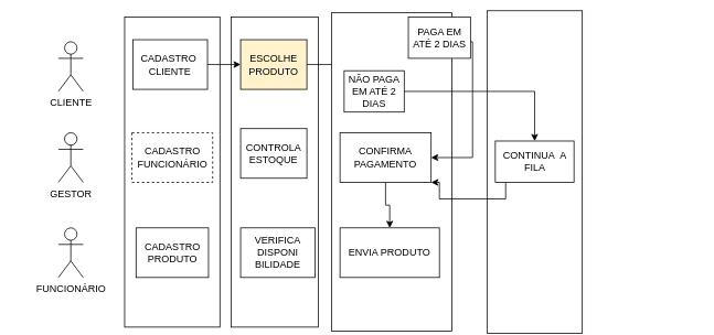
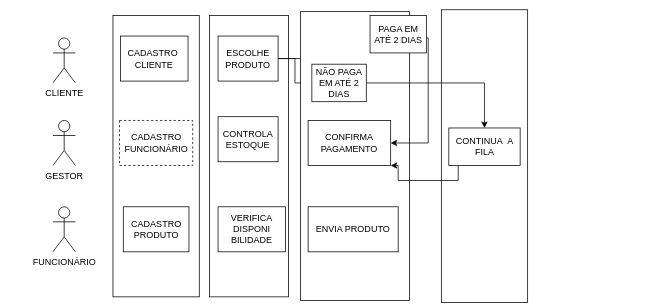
  <mxCell id="0" />
  <mxCell id="1" parent="0" />
  <mxCell id="2" value="" style="rounded=0;whiteSpace=wrap;html=1;rotation=-90;" vertex="1" parent="1"><mxGeometry x="143.75" y="155" width="375" height="105" as="geometry" /></mxCell>
  <mxCell id="3" value="" style="rounded=0;whiteSpace=wrap;html=1;rotation=-90;" vertex="1" parent="1"><mxGeometry x="20" y="150" width="375" height="115" as="geometry" /></mxCell>
  <mxCell id="4" value="CLIENTE" style="shape=umlActor;verticalLabelPosition=bottom;verticalAlign=top;html=1;outlineConnect=0;" vertex="1" parent="1"><mxGeometry x="70" y="50" width="30" height="60" as="geometry" /></mxCell>
  <mxCell id="5" value="GESTOR&lt;br&gt;" style="shape=umlActor;verticalLabelPosition=bottom;verticalAlign=top;html=1;outlineConnect=0;" vertex="1" parent="1"><mxGeometry x="70" y="160" width="30" height="60" as="geometry" /></mxCell>
- <mxCell id="6" style="edgeStyle=orthogonalEdgeStyle;rounded=0;orthogonalLoop=1;jettySize=auto;html=1;" edge="1" parent="1" source="7" target="10"><mxGeometry relative="1" as="geometry" /></mxCell>
  <mxCell id="7" value="CADASTRO&amp;nbsp;&lt;br&gt;CLIENTE" style="rounded=0;whiteSpace=wrap;html=1;" vertex="1" parent="1"><mxGeometry x="160" y="47.5" width="90" height="60" as="geometry" /></mxCell>
  <mxCell id="8" style="edgeStyle=orthogonalEdgeStyle;rounded=0;orthogonalLoop=1;jettySize=auto;html=1;entryX=0;entryY=0.5;entryDx=0;entryDy=0;" edge="1" parent="1" source="10" target="16"><mxGeometry relative="1" as="geometry" /></mxCell>
- <mxCell id="10" value="ESCOLHE PRODUTO" style="rounded=0;whiteSpace=wrap;html=1;fillColor=#fff2cc;" vertex="1" parent="1"><mxGeometry x="290" y="47.5" width="80" height="60" as="geometry" /></mxCell>
+ <mxCell id="9" style="edgeStyle=orthogonalEdgeStyle;rounded=0;orthogonalLoop=1;jettySize=auto;html=1;" edge="1" parent="1" source="10" target="24"><mxGeometry relative="1" as="geometry" /></mxCell>
+ <mxCell id="10" value="ESCOLHE PRODUTO" style="rounded=0;whiteSpace=wrap;html=1;" vertex="1" parent="1"><mxGeometry x="290" y="47.5" width="80" height="60" as="geometry" /></mxCell>
  <mxCell id="11" value="CADASTRO&lt;br&gt;FUNCIONÁRIO" style="rounded=0;whiteSpace=wrap;html=1;dashed=1;" vertex="1" parent="1"><mxGeometry x="158.75" y="160" width="97.5" height="60" as="geometry" /></mxCell>
  <mxCell id="12" value="CADASTRO&lt;br&gt;PRODUTO" style="rounded=0;whiteSpace=wrap;html=1;" vertex="1" parent="1"><mxGeometry x="163.75" y="275" width="87.5" height="60" as="geometry" /></mxCell>
  <mxCell id="13" value="FUNCIONÁRIO" style="shape=umlActor;verticalLabelPosition=bottom;verticalAlign=top;html=1;outlineConnect=0;" vertex="1" parent="1"><mxGeometry x="70" y="275" width="30" height="60" as="geometry" /></mxCell>
  <mxCell id="14" value="" style="rounded=0;whiteSpace=wrap;html=1;rotation=-90;" vertex="1" parent="1"><mxGeometry x="280" y="135" width="385" height="145" as="geometry" /></mxCell>
  <mxCell id="15" style="edgeStyle=orthogonalEdgeStyle;rounded=0;orthogonalLoop=1;jettySize=auto;html=1;entryX=1;entryY=0.5;entryDx=0;entryDy=0;" edge="1" parent="1" source="16" target="21"><mxGeometry relative="1" as="geometry"><Array as="points"><mxPoint x="570" y="50" /><mxPoint x="570" y="190" /></Array></mxGeometry></mxCell>
  <mxCell id="16" value="PAGA EM ATÉ 2 DIAS" style="rounded=0;whiteSpace=wrap;html=1;" vertex="1" parent="1"><mxGeometry x="492.5" y="20" width="75" height="50" as="geometry" /></mxCell>
  <mxCell id="17" value="" style="rounded=0;whiteSpace=wrap;html=1;rotation=-90;" vertex="1" parent="1"><mxGeometry x="450" y="150" width="390" height="115" as="geometry" /></mxCell>
  <mxCell id="18" value="CONTROLA ESTOQUE" style="rounded=0;whiteSpace=wrap;html=1;" vertex="1" parent="1"><mxGeometry x="290" y="155" width="80" height="60" as="geometry" /></mxCell>
  <mxCell id="19" value="VERIFICA &lt;br&gt;DISPONI&lt;br&gt;BILIDADE" style="rounded=0;whiteSpace=wrap;html=1;" vertex="1" parent="1"><mxGeometry x="290" y="275" width="90" height="60" as="geometry" /></mxCell>
- <mxCell id="20" style="edgeStyle=orthogonalEdgeStyle;rounded=0;orthogonalLoop=1;jettySize=auto;html=1;entryX=0.5;entryY=0;entryDx=0;entryDy=0;" edge="1" parent="1" source="21" target="22"><mxGeometry relative="1" as="geometry" /></mxCell>
  <mxCell id="21" value="CONFIRMA PAGAMENTO" style="rounded=0;whiteSpace=wrap;html=1;" vertex="1" parent="1"><mxGeometry x="410" y="160" width="110" height="60" as="geometry" /></mxCell>
  <mxCell id="22" value="ENVIA PRODUTO" style="rounded=0;whiteSpace=wrap;html=1;" vertex="1" parent="1"><mxGeometry x="410" y="275" width="120" height="60" as="geometry" /></mxCell>
  <mxCell id="23" style="edgeStyle=orthogonalEdgeStyle;rounded=0;orthogonalLoop=1;jettySize=auto;html=1;" edge="1" parent="1" source="24" target="26"><mxGeometry relative="1" as="geometry" /></mxCell>
  <mxCell id="24" value="NÃO PAGA EM ATÉ 2 DIAS" style="rounded=0;whiteSpace=wrap;html=1;" vertex="1" parent="1"><mxGeometry x="415" y="85" width="72.5" height="50" as="geometry" /></mxCell>
  <mxCell id="25" style="edgeStyle=orthogonalEdgeStyle;rounded=0;orthogonalLoop=1;jettySize=auto;html=1;entryX=1;entryY=1;entryDx=0;entryDy=0;" edge="1" parent="1" source="26" target="21"><mxGeometry relative="1" as="geometry"><Array as="points"><mxPoint x="610" y="240" /><mxPoint x="530" y="240" /></Array></mxGeometry></mxCell>
  <mxCell id="26" value="CONTINUA&amp;nbsp; A FILA" style="rounded=0;whiteSpace=wrap;html=1;" vertex="1" parent="1"><mxGeometry x="597.5" y="170" width="95" height="50" as="geometry" /></mxCell>
